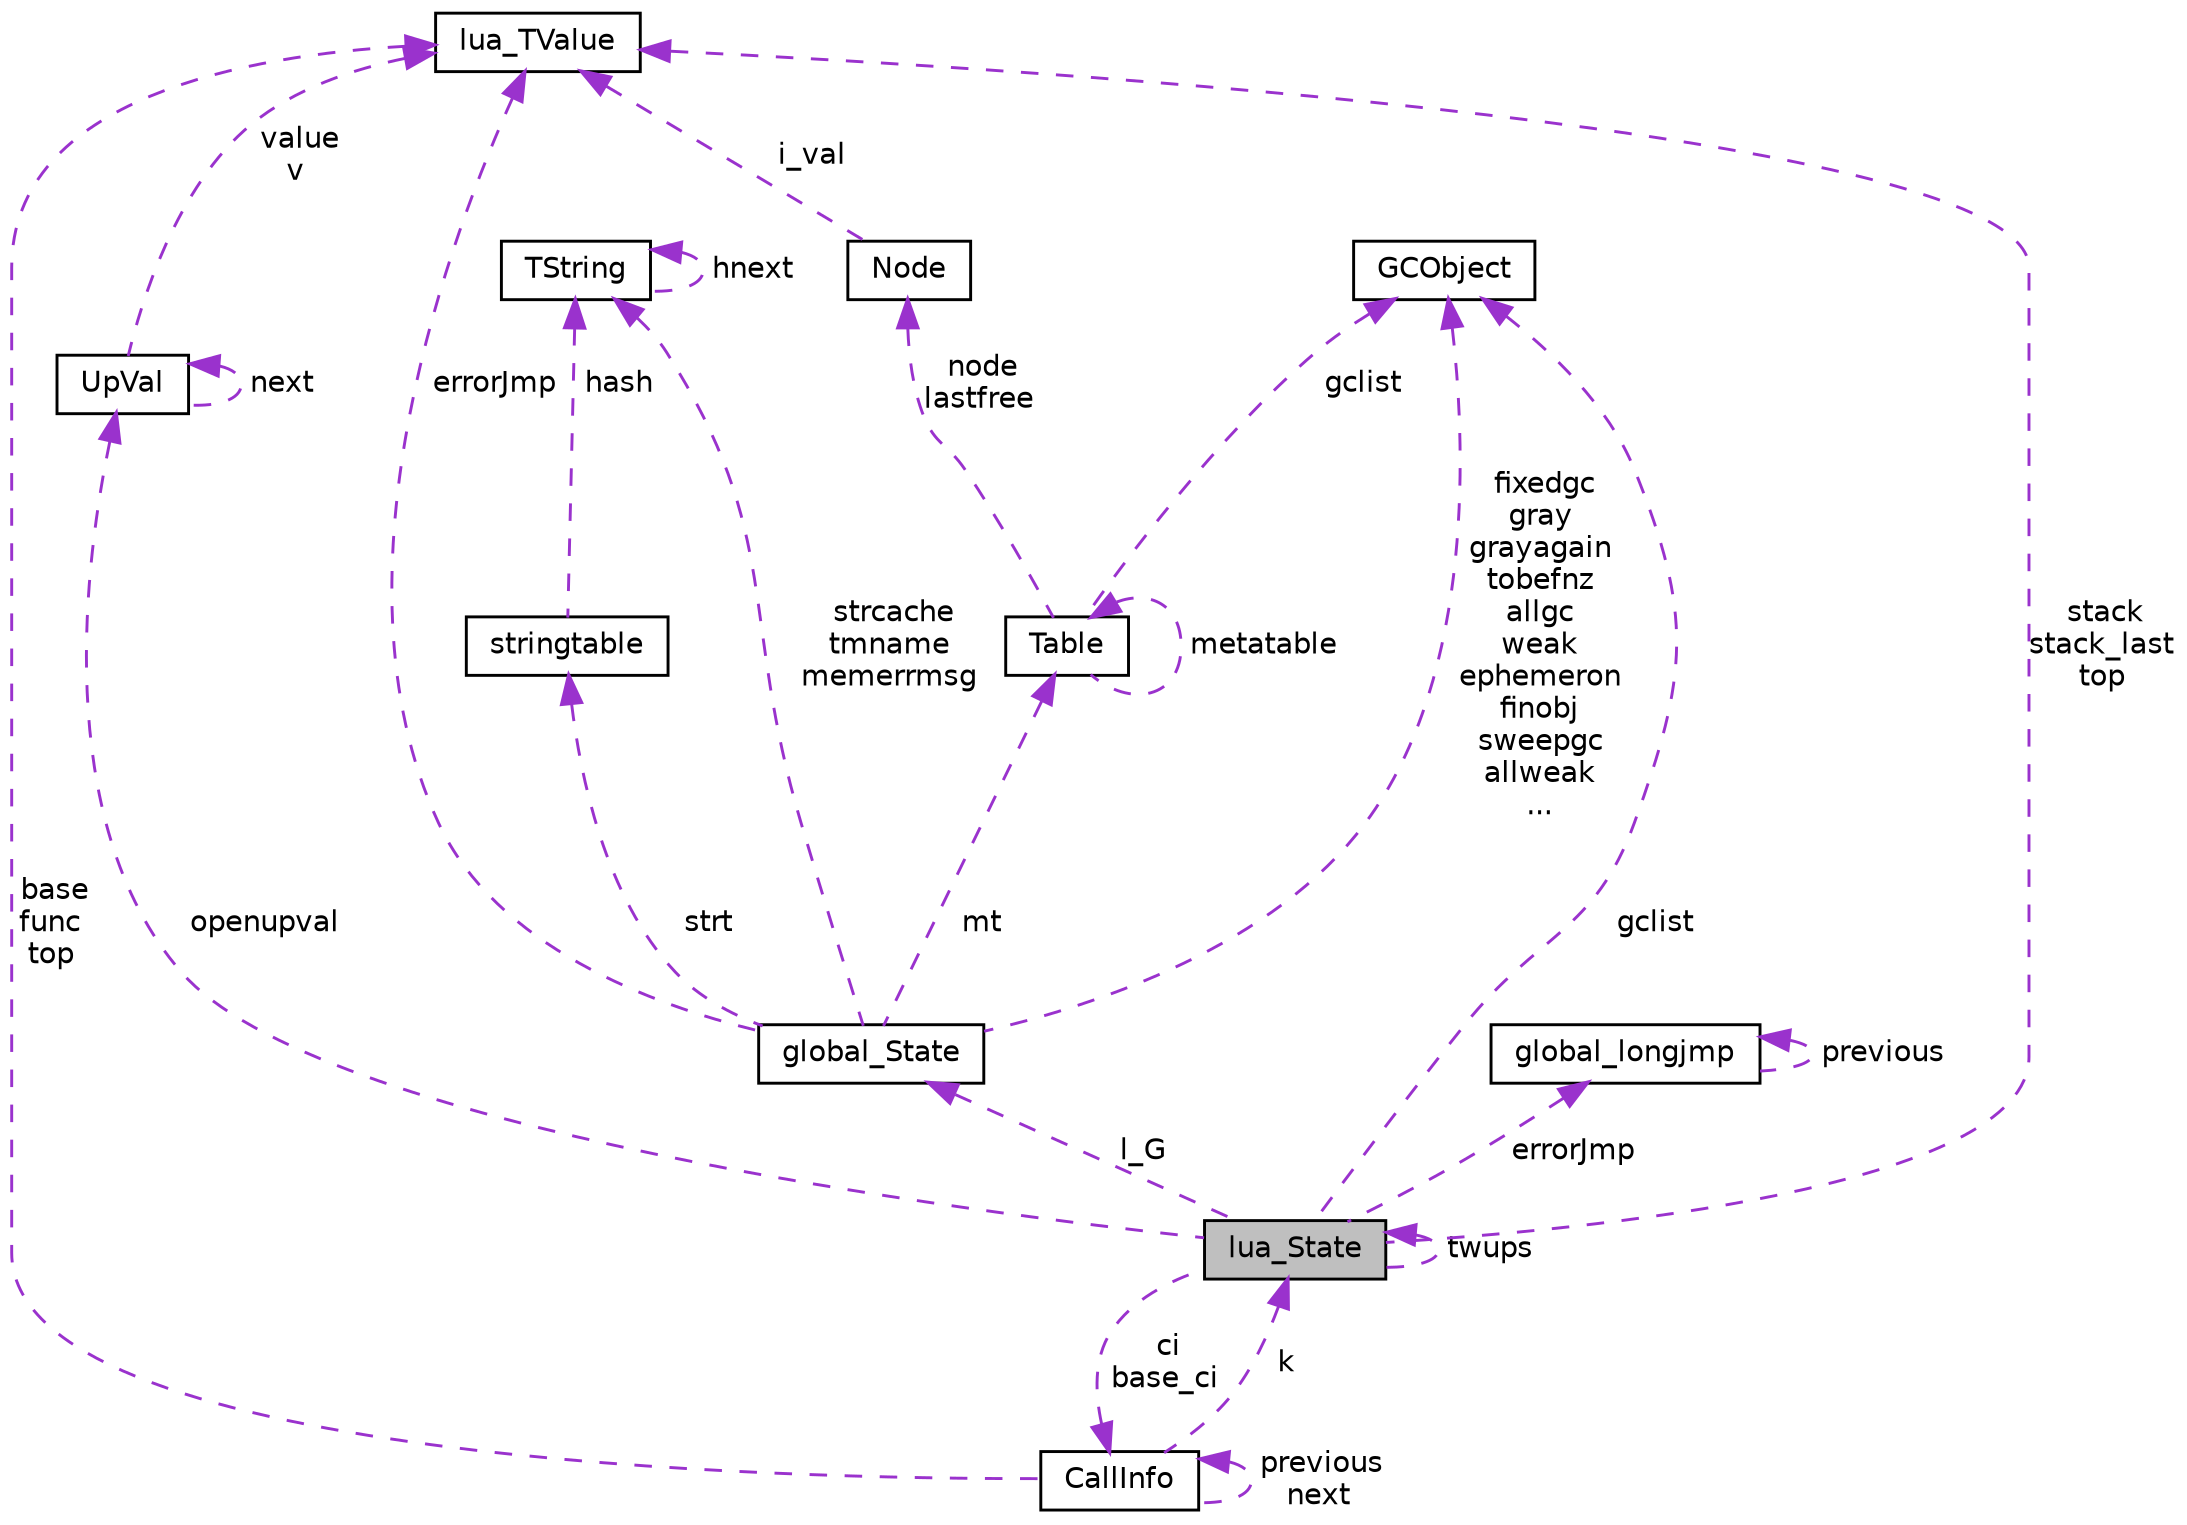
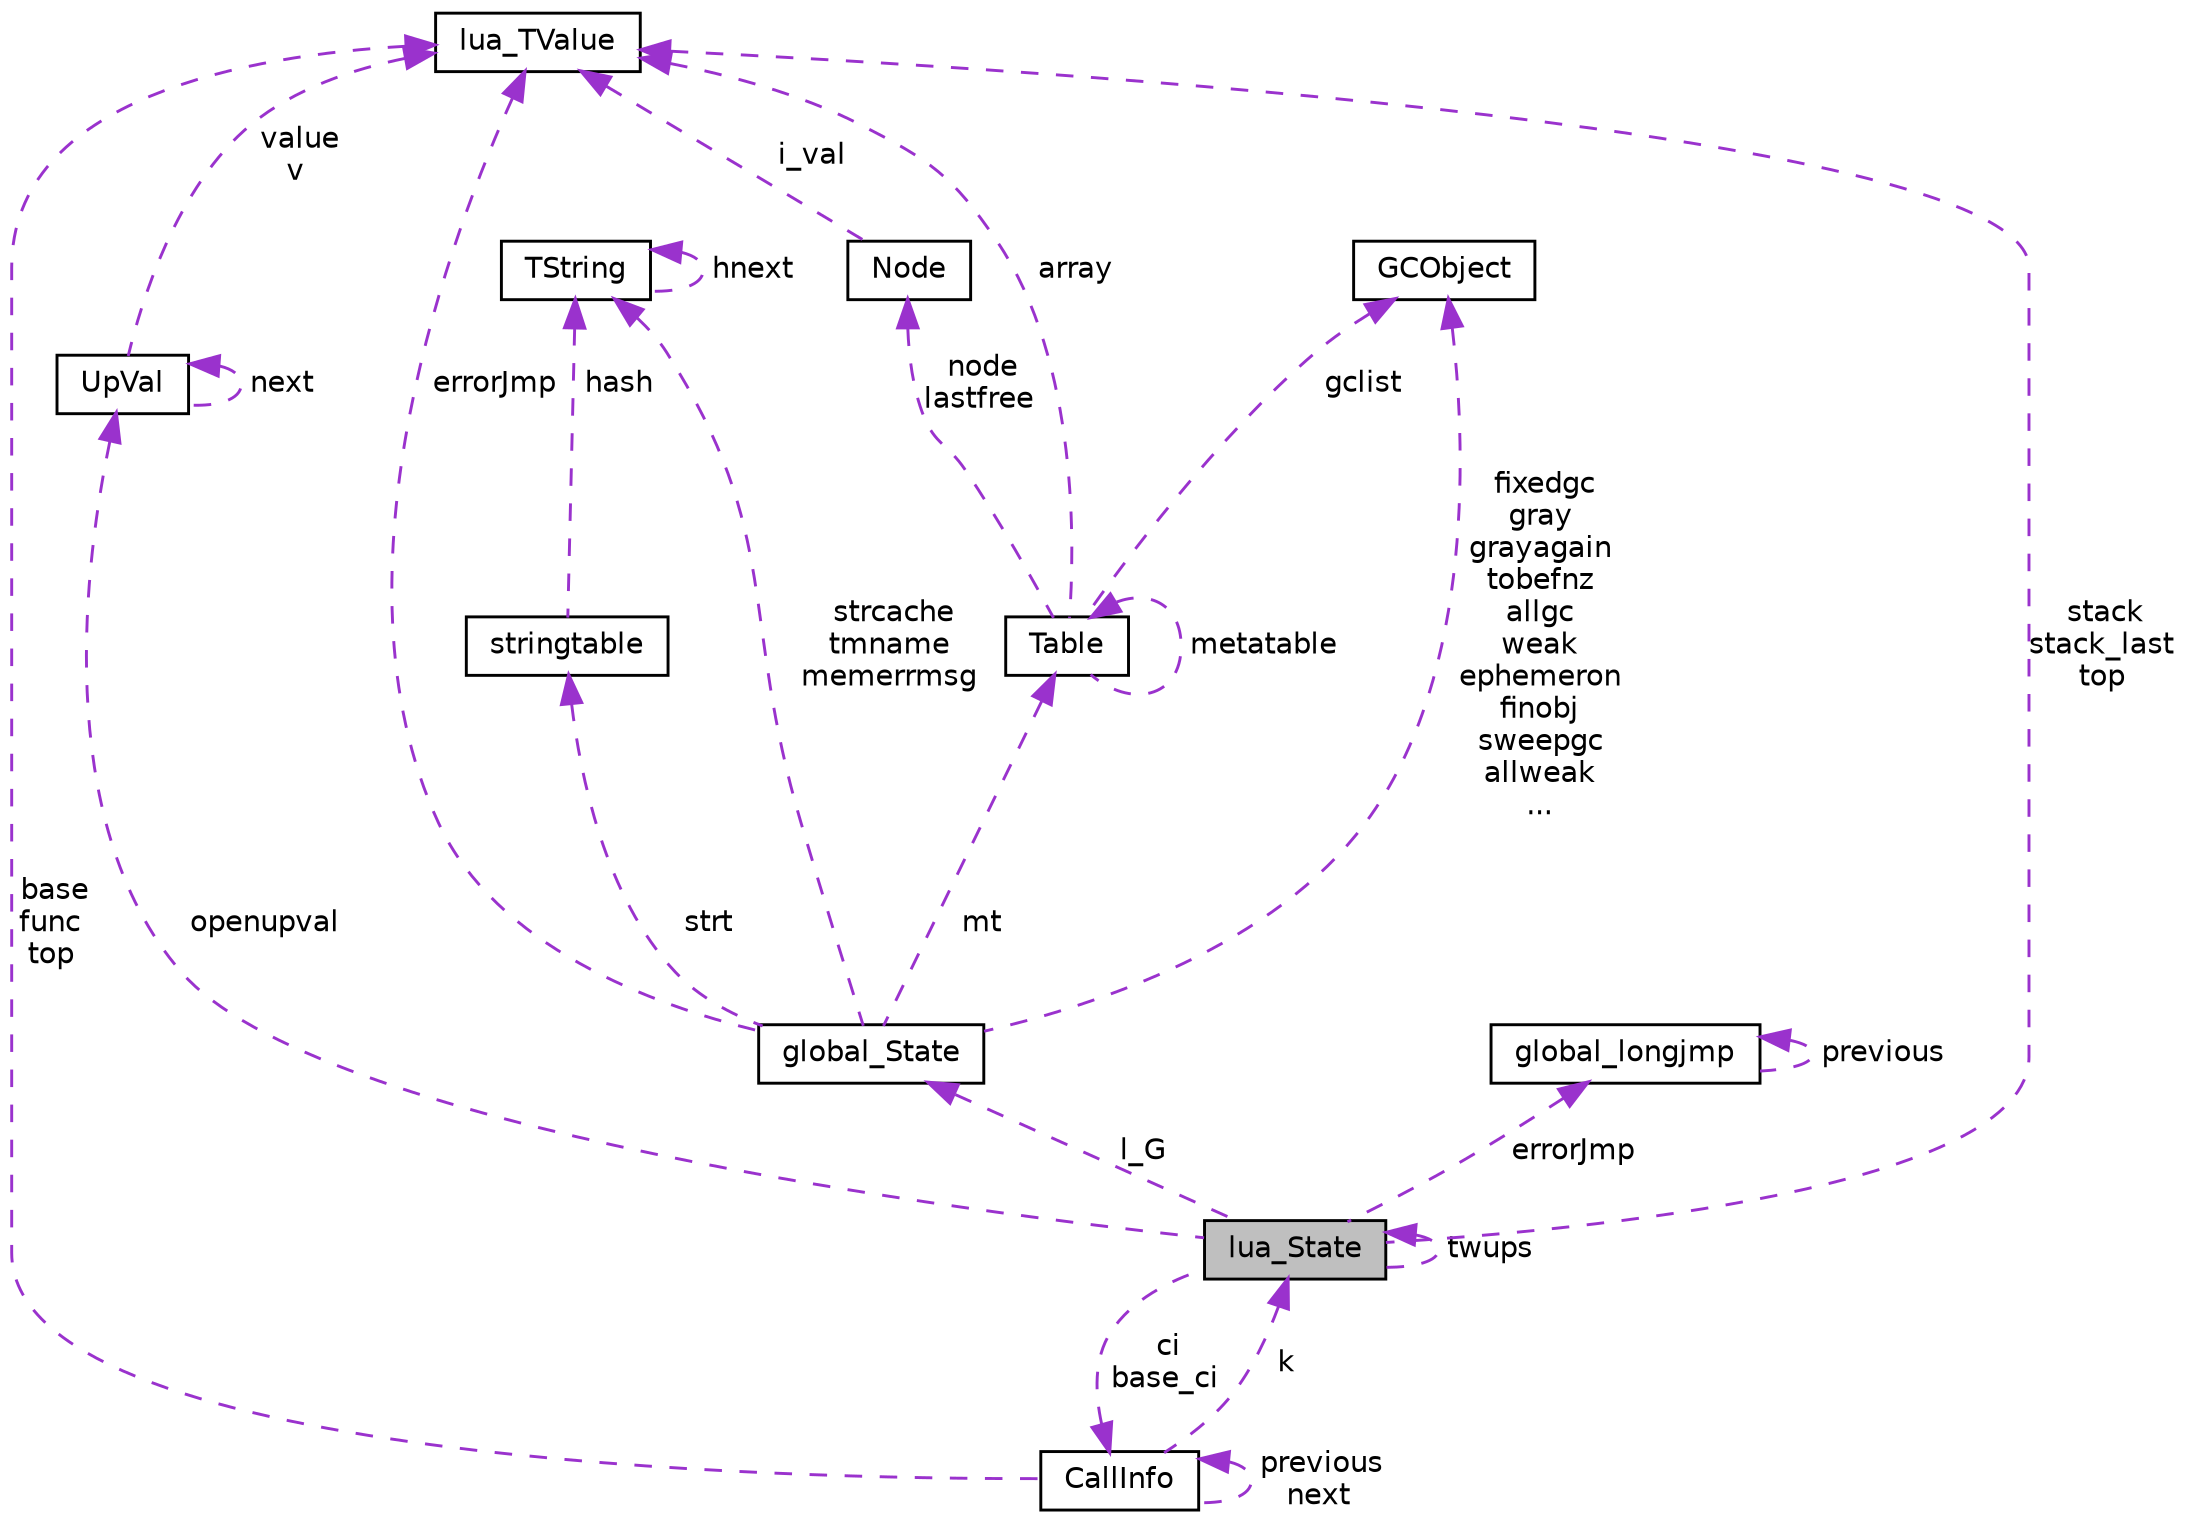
  digraph {
    node [color=black fillcolor=white fontname=Helvetica fontsize=10 shape=record style=filled]
    edge [color=darkorchid3 dir=back fontname=Helvetica fontsize=10 labelfontname=Helvetica labelfontsize=10 style=dashed]
    n1 [fillcolor=grey75 fontcolor=black height=0.2 label=lua_State width=0.4]
    n2 [height=0.2 label=CallInfo width=0.4]
    n3 [height=0.2 label=global_State width=0.4]
    n4 [height=0.2 label=UpVal width=0.4]
    n5 [height=0.2 label=lua_TValue width=0.4]
    n6 [height=0.2 label=Table width=0.4]
    n7 [height=0.2 label="Node" width=0.4]
    n8 [height=0.2 label=global_longjmp width=0.4]
    n9 [height=0.2 label=stringtable width=0.4]
    n10 [height=0.2 label=TString width=0.4]
    n11 [height=0.2 label=GCObject width=0.4]
    n1 -> n1 [label=" twups"]
    n1 -> n2 [label=" k"]
    n2 -> n1 [label=" ci\nbase_ci"]
    n2 -> n2 [label=" previous\nnext"]
    n3 -> n1 [label=" l_G"]
    n4 -> n1 [label=" openupval"]
    n4 -> n4 [label=" next"]
    n5 -> n1 [label=" stack\nstack_last\ntop"]
    n5 -> n2 [label=" base\nfunc\ntop"]
    n5 -> n3 [label=" errorJmp"]
    n5 -> n4 [label=" value\nv"]
+   n5 -> n6 [label=" array"]
    n5 -> n7 [label=" i_val"]
    n6 -> n3 [label=" mt"]
    n6 -> n6 [label=" metatable"]
    n7 -> n6 [label=" node\nlastfree"]
    n8 -> n1 [label=" errorJmp"]
    n8 -> n8 [label=" previous"]
    n9 -> n3 [label=" strt"]
    n10 -> n3 [label=" strcache\ntmname\nmemerrmsg"]
    n10 -> n9 [label=" hash"]
    n10 -> n10 [label=" hnext"]
-   n11 -> n1 [label=" gclist"]
    n11 -> n3 [label=" fixedgc\ngray\ngrayagain\ntobefnz\nallgc\nweak\nephemeron\nfinobj\nsweepgc\nallweak\n..."]
    n11 -> n6 [label=" gclist"]
  }
